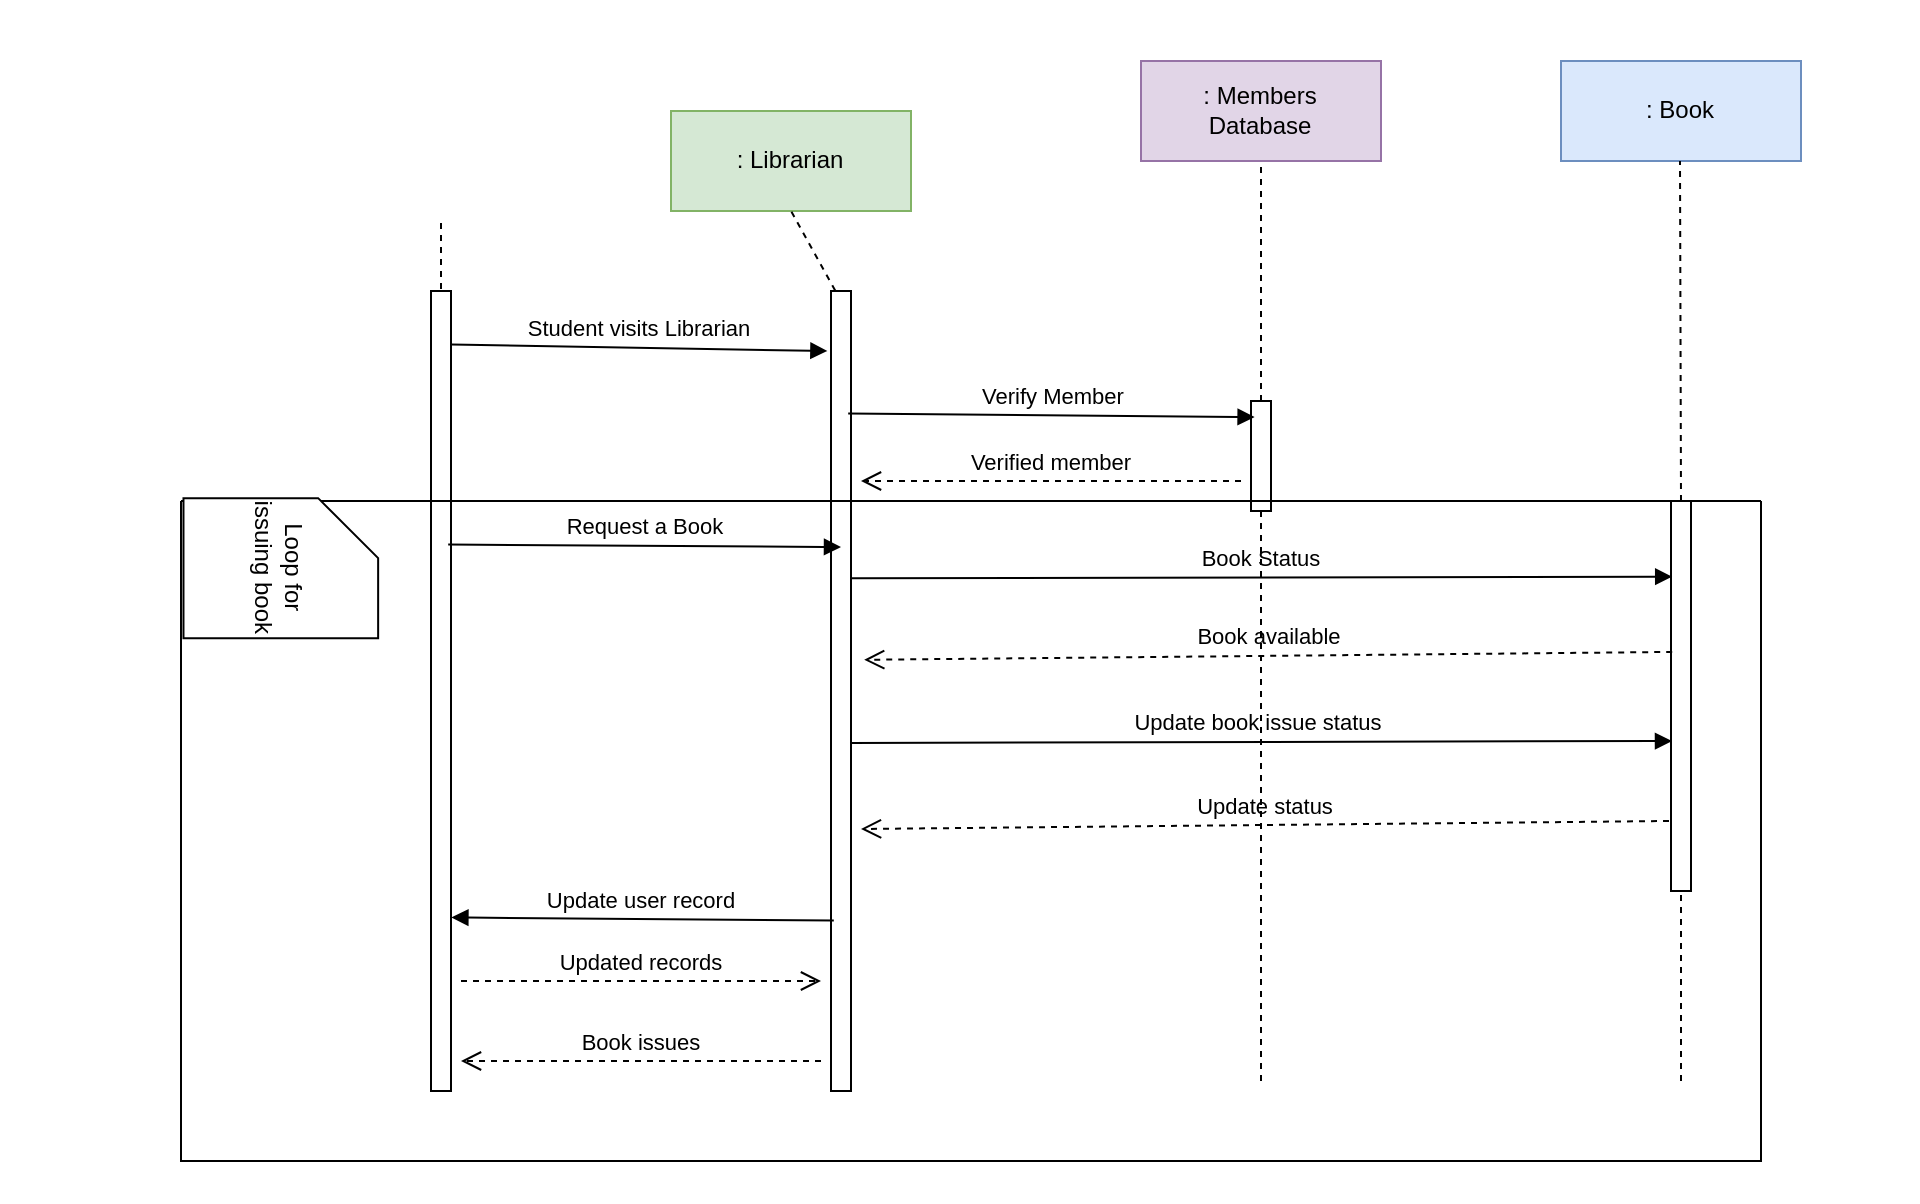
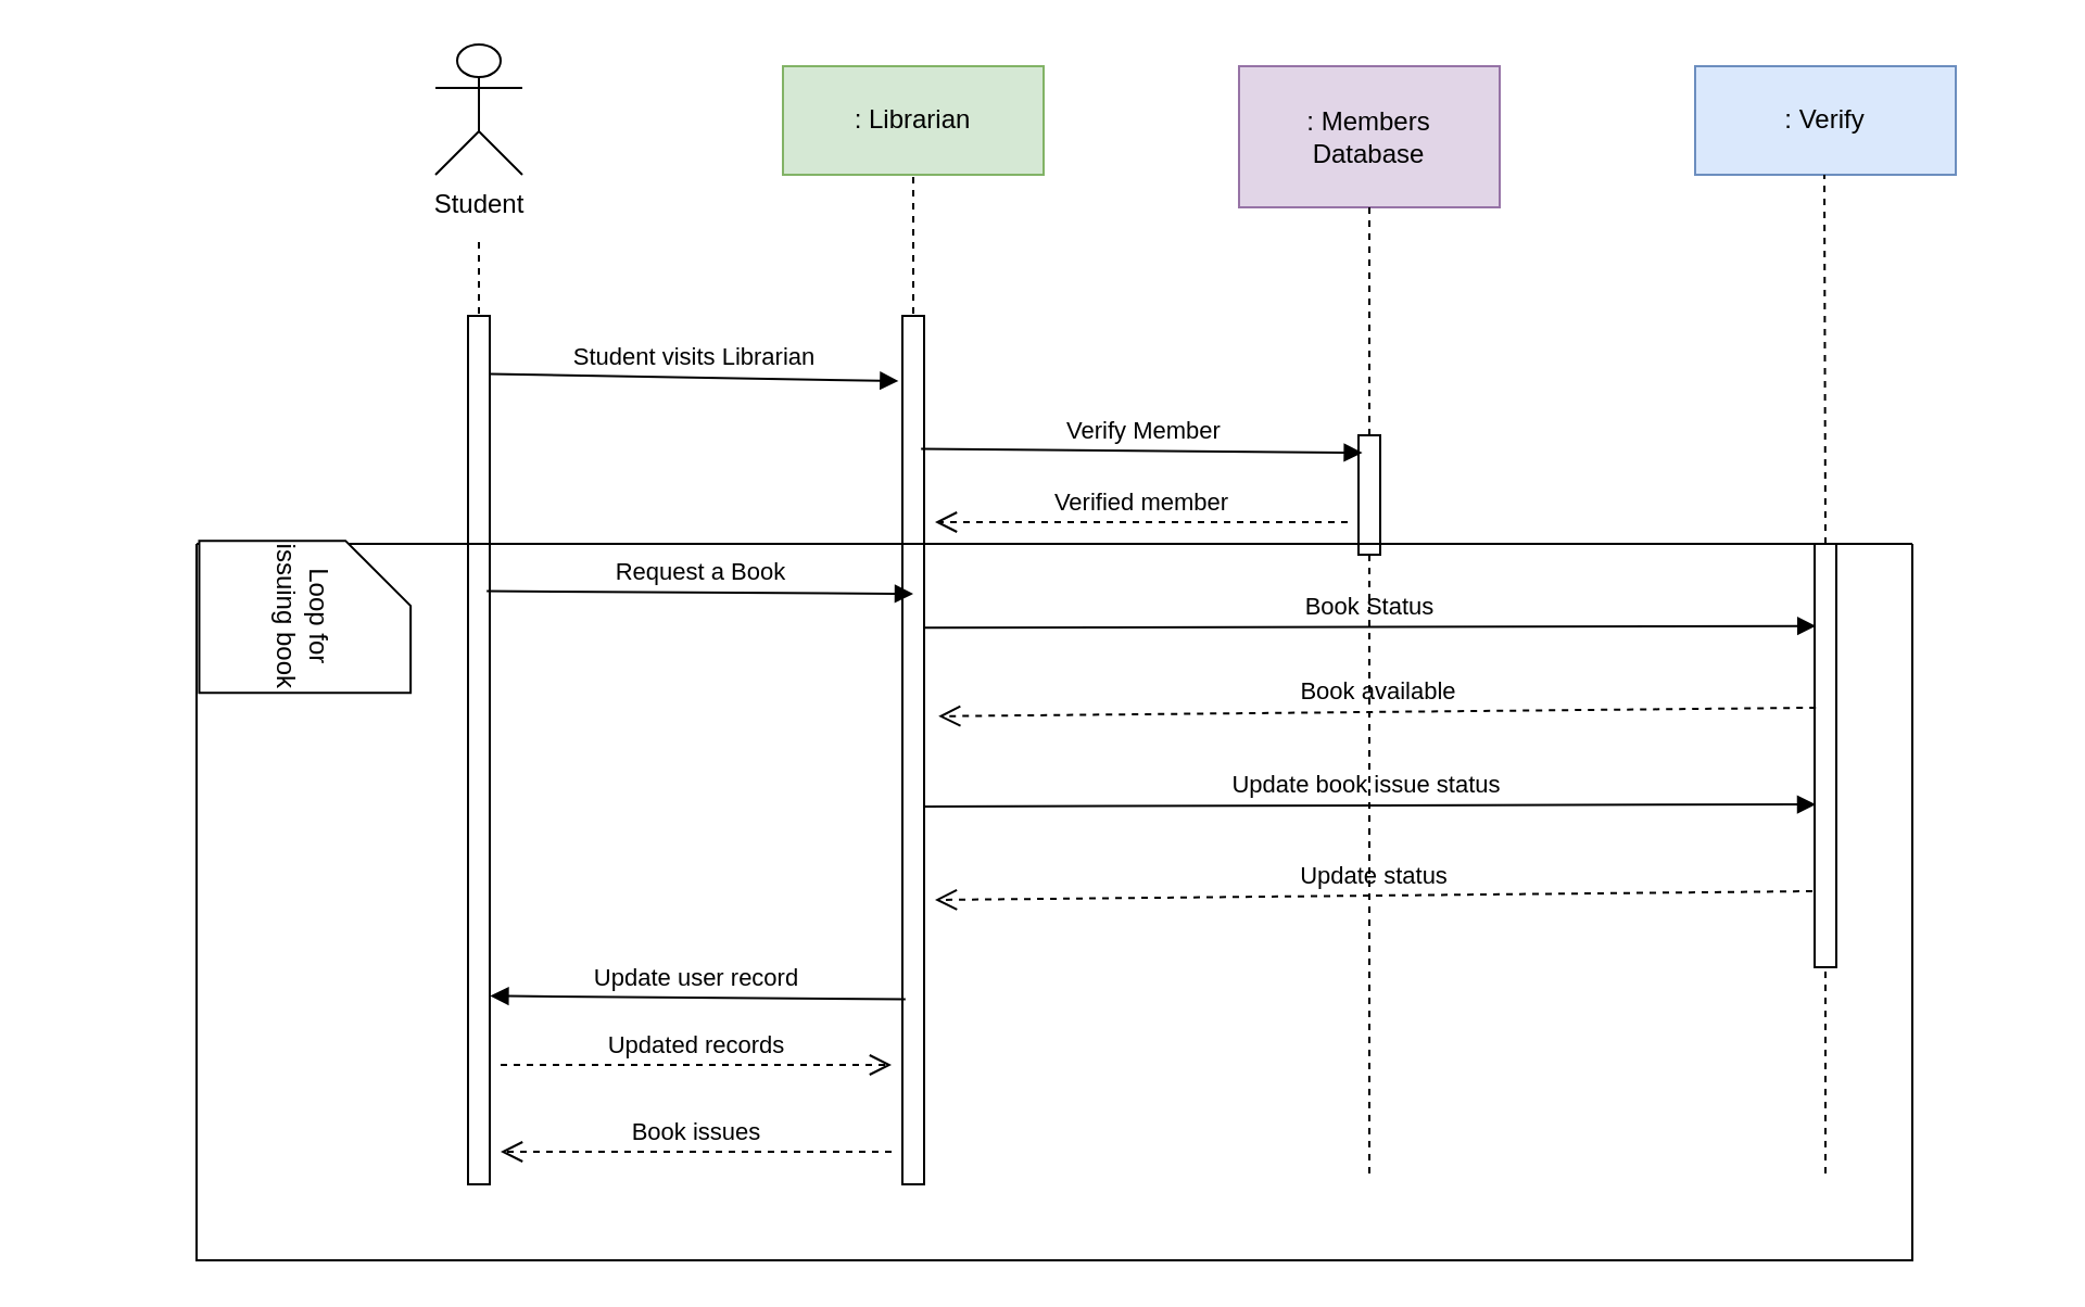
  <mxCell id="0" />
  <mxCell id="1" parent="0" />
- <mxCell id="3" value=": Librarian" style="rounded=0;whiteSpace=wrap;html=1;fillColor=#d5e8d4;strokeColor=#82b366;" vertex="1" parent="1"><mxGeometry x="335" y="55" width="120" height="50" as="geometry" /></mxCell>
- <mxCell id="4" value=": Members &lt;br&gt;Database" style="rounded=0;whiteSpace=wrap;html=1;fillColor=#e1d5e7;strokeColor=#9673a6;" vertex="1" parent="1"><mxGeometry x="570" y="30" width="120" height="50" as="geometry" /></mxCell>
- <mxCell id="5" value=": Book" style="rounded=0;whiteSpace=wrap;html=1;fillColor=#dae8fc;strokeColor=#6c8ebf;" vertex="1" parent="1"><mxGeometry x="780" y="30" width="120" height="50" as="geometry" /></mxCell>
+ <mxCell id="2" value="Student" style="shape=umlActor;verticalLabelPosition=bottom;verticalAlign=top;html=1;outlineConnect=0;" vertex="1" parent="1"><mxGeometry x="200" y="20" width="40" height="60" as="geometry" /></mxCell>
+ <mxCell id="3" value=": Librarian" style="rounded=0;whiteSpace=wrap;html=1;fillColor=#d5e8d4;strokeColor=#82b366;" vertex="1" parent="1"><mxGeometry x="360" y="30" width="120" height="50" as="geometry" /></mxCell>
+ <mxCell id="4" value=": Members &lt;br&gt;Database" style="rounded=0;whiteSpace=wrap;html=1;fillColor=#e1d5e7;strokeColor=#9673a6;" vertex="1" parent="1"><mxGeometry x="570" y="30" width="120" height="65" as="geometry" /></mxCell>
+ <mxCell id="5" value=": Verify" style="rounded=0;whiteSpace=wrap;html=1;fillColor=#dae8fc;strokeColor=#6c8ebf;" vertex="1" parent="1"><mxGeometry x="780" y="30" width="120" height="50" as="geometry" /></mxCell>
  <mxCell id="6" value="" style="endArrow=none;dashed=1;html=1;rounded=0;entryX=0.5;entryY=1;entryDx=0;entryDy=0;" edge="1" parent="1" target="4"><mxGeometry width="50" height="50" relative="1" as="geometry"><mxPoint x="630" y="200" as="sourcePoint" /><mxPoint x="530" y="260" as="targetPoint" /></mxGeometry></mxCell>
  <mxCell id="7" value="" style="endArrow=none;dashed=1;html=1;rounded=0;entryX=0.5;entryY=1;entryDx=0;entryDy=0;" edge="1" parent="1" target="3"><mxGeometry width="50" height="50" relative="1" as="geometry"><mxPoint x="420" y="150" as="sourcePoint" /><mxPoint x="530" y="260" as="targetPoint" /></mxGeometry></mxCell>
  <mxCell id="8" value="" style="endArrow=none;dashed=1;html=1;rounded=0;" edge="1" parent="1"><mxGeometry width="50" height="50" relative="1" as="geometry"><mxPoint x="220" y="150" as="sourcePoint" /><mxPoint x="220" y="110" as="targetPoint" /></mxGeometry></mxCell>
  <mxCell id="9" value="" style="endArrow=none;dashed=1;html=1;rounded=0;entryX=0.5;entryY=1;entryDx=0;entryDy=0;" edge="1" parent="1"><mxGeometry width="50" height="50" relative="1" as="geometry"><mxPoint x="840" y="250" as="sourcePoint" /><mxPoint x="839.5" y="80" as="targetPoint" /></mxGeometry></mxCell>
  <mxCell id="10" value="" style="rounded=0;whiteSpace=wrap;html=1;rotation=-90;" vertex="1" parent="1"><mxGeometry x="220" y="340" width="400" height="10" as="geometry" /></mxCell>
  <mxCell id="11" value="" style="rounded=0;whiteSpace=wrap;html=1;rotation=-90;" vertex="1" parent="1"><mxGeometry x="602.5" y="222.5" width="55" height="10" as="geometry" /></mxCell>
  <mxCell id="12" value="" style="rounded=0;whiteSpace=wrap;html=1;rotation=-90;" vertex="1" parent="1"><mxGeometry x="742.5" y="342.5" width="195" height="10" as="geometry" /></mxCell>
  <mxCell id="13" value="" style="rounded=0;whiteSpace=wrap;html=1;rotation=-90;" vertex="1" parent="1"><mxGeometry x="20" y="340" width="400" height="10" as="geometry" /></mxCell>
  <mxCell id="14" value="Student visits Librarian" style="html=1;verticalAlign=bottom;endArrow=block;curved=0;rounded=0;exitX=0.933;exitY=1.02;exitDx=0;exitDy=0;exitPerimeter=0;entryX=0.925;entryY=-0.18;entryDx=0;entryDy=0;entryPerimeter=0;" edge="1" parent="1" source="13" target="10"><mxGeometry width="80" relative="1" as="geometry"><mxPoint x="330" y="220" as="sourcePoint" /><mxPoint x="760" y="218" as="targetPoint" /></mxGeometry></mxCell>
  <mxCell id="15" value="Verify Member" style="html=1;verticalAlign=bottom;endArrow=block;curved=0;rounded=0;entryX=0.854;entryY=0.18;entryDx=0;entryDy=0;entryPerimeter=0;exitX=0.847;exitY=0.86;exitDx=0;exitDy=0;exitPerimeter=0;" edge="1" parent="1" source="10" target="11"><mxGeometry width="80" relative="1" as="geometry"><mxPoint x="430" y="210" as="sourcePoint" /><mxPoint x="608" y="213" as="targetPoint" /></mxGeometry></mxCell>
  <mxCell id="16" value="Book Status" style="html=1;verticalAlign=bottom;endArrow=block;curved=0;rounded=0;exitX=0.641;exitY=1.02;exitDx=0;exitDy=0;exitPerimeter=0;entryX=0.806;entryY=0.06;entryDx=0;entryDy=0;entryPerimeter=0;" edge="1" parent="1" source="10" target="12"><mxGeometry width="80" relative="1" as="geometry"><mxPoint x="458" y="390" as="sourcePoint" /><mxPoint x="665" y="390" as="targetPoint" /></mxGeometry></mxCell>
  <mxCell id="17" value="Book available" style="html=1;verticalAlign=bottom;endArrow=open;dashed=1;endSize=8;curved=0;rounded=0;entryX=0.539;entryY=1.66;entryDx=0;entryDy=0;entryPerimeter=0;exitX=0.613;exitY=0.06;exitDx=0;exitDy=0;exitPerimeter=0;" edge="1" parent="1" source="12" target="10"><mxGeometry relative="1" as="geometry"><mxPoint x="670" y="380" as="sourcePoint" /><mxPoint x="283" y="381" as="targetPoint" /></mxGeometry></mxCell>
  <mxCell id="18" value="Update book issue status&amp;nbsp;" style="html=1;verticalAlign=bottom;endArrow=block;curved=0;rounded=0;exitX=0.641;exitY=1.02;exitDx=0;exitDy=0;exitPerimeter=0;entryX=0.806;entryY=0.06;entryDx=0;entryDy=0;entryPerimeter=0;" edge="1" parent="1"><mxGeometry width="80" relative="1" as="geometry"><mxPoint x="424.5" y="371" as="sourcePoint" /><mxPoint x="835.5" y="370" as="targetPoint" /></mxGeometry></mxCell>
  <mxCell id="19" value="Update status" style="html=1;verticalAlign=bottom;endArrow=open;dashed=1;endSize=8;curved=0;rounded=0;entryX=0.539;entryY=1.66;entryDx=0;entryDy=0;entryPerimeter=0;exitX=0.613;exitY=0.06;exitDx=0;exitDy=0;exitPerimeter=0;" edge="1" parent="1"><mxGeometry relative="1" as="geometry"><mxPoint x="834" y="410" as="sourcePoint" /><mxPoint x="430" y="414" as="targetPoint" /></mxGeometry></mxCell>
  <mxCell id="20" value="Update user record" style="html=1;verticalAlign=bottom;endArrow=block;curved=0;rounded=0;exitX=0.213;exitY=0.14;exitDx=0;exitDy=0;exitPerimeter=0;entryX=0.217;entryY=1.02;entryDx=0;entryDy=0;entryPerimeter=0;" edge="1" parent="1" source="10" target="13"><mxGeometry width="80" relative="1" as="geometry"><mxPoint x="232" y="280" as="sourcePoint" /><mxPoint x="250" y="430" as="targetPoint" /></mxGeometry></mxCell>
  <mxCell id="21" value="Updated records" style="html=1;verticalAlign=bottom;endArrow=open;dashed=1;endSize=8;curved=0;rounded=0;" edge="1" parent="1"><mxGeometry relative="1" as="geometry"><mxPoint x="230" y="490" as="sourcePoint" /><mxPoint x="410" y="490" as="targetPoint" /></mxGeometry></mxCell>
  <mxCell id="22" value="Book issues" style="html=1;verticalAlign=bottom;endArrow=open;dashed=1;endSize=8;curved=0;rounded=0;" edge="1" parent="1"><mxGeometry relative="1" as="geometry"><mxPoint x="410" y="530" as="sourcePoint" /><mxPoint x="230" y="530" as="targetPoint" /></mxGeometry></mxCell>
  <mxCell id="23" value="Verified member" style="html=1;verticalAlign=bottom;endArrow=open;dashed=1;endSize=8;curved=0;rounded=0;" edge="1" parent="1"><mxGeometry relative="1" as="geometry"><mxPoint x="620" y="240" as="sourcePoint" /><mxPoint x="430" y="240" as="targetPoint" /></mxGeometry></mxCell>
  <mxCell id="24" value="Request a Book" style="html=1;verticalAlign=bottom;endArrow=block;curved=0;rounded=0;entryX=0.925;entryY=-0.18;entryDx=0;entryDy=0;entryPerimeter=0;exitX=0.683;exitY=0.86;exitDx=0;exitDy=0;exitPerimeter=0;" edge="1" parent="1" source="13"><mxGeometry width="80" relative="1" as="geometry"><mxPoint x="230" y="273" as="sourcePoint" /><mxPoint x="420" y="273" as="targetPoint" /></mxGeometry></mxCell>
  <mxCell id="25" value="" style="endArrow=none;dashed=1;html=1;rounded=0;entryX=0;entryY=0.5;entryDx=0;entryDy=0;" edge="1" parent="1" target="11"><mxGeometry width="50" height="50" relative="1" as="geometry"><mxPoint x="630" y="540" as="sourcePoint" /><mxPoint x="530" y="320" as="targetPoint" /></mxGeometry></mxCell>
  <mxCell id="26" value="" style="endArrow=none;dashed=1;html=1;rounded=0;entryX=0;entryY=0.5;entryDx=0;entryDy=0;" edge="1" parent="1" target="12"><mxGeometry width="50" height="50" relative="1" as="geometry"><mxPoint x="840" y="540" as="sourcePoint" /><mxPoint x="839" y="470" as="targetPoint" /></mxGeometry></mxCell>
  <mxCell id="27" value="" style="swimlane;startSize=0;" vertex="1" parent="1"><mxGeometry x="90" y="250" width="790" height="330" as="geometry" /></mxCell>
  <mxCell id="28" value="Loop for issuing book" style="shape=card;whiteSpace=wrap;html=1;rotation=90;" vertex="1" parent="27"><mxGeometry x="14.91" y="-15.09" width="70" height="97.33" as="geometry" /></mxCell>
